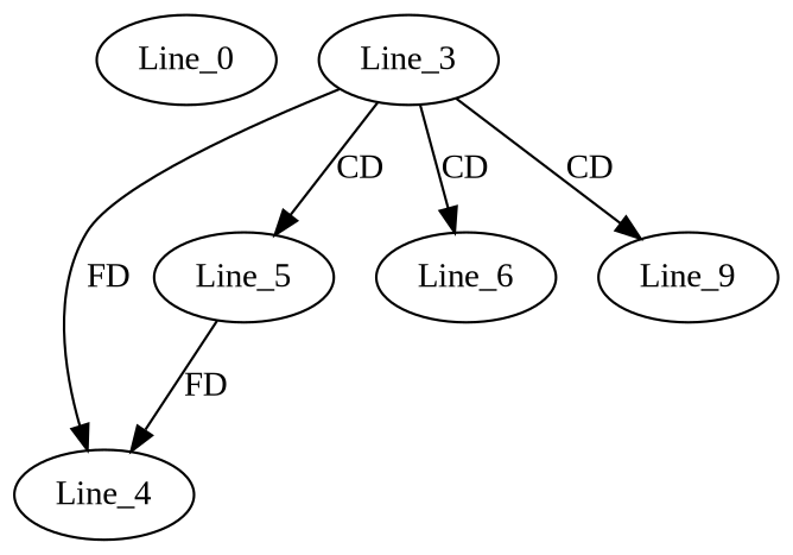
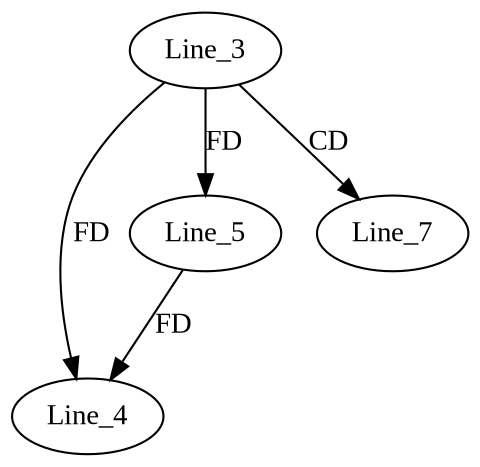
  digraph {
    fontname="Liberation Serif"
    node [fontname="Liberation Serif"]
    edge [fontname="Liberation Serif"]
-   Line_0
    Line_3
    Line_4
    Line_5
-   Line_6
-   Line_7 [label=Line_9]
+   Line_7
    Line_3 -> Line_4 [label=FD]
-   Line_3 -> Line_5 [label=CD]
-   Line_3 -> Line_6 [label=CD]
+   Line_3 -> Line_5 [label=FD]
    Line_3 -> Line_7 [label=CD]
    Line_5 -> Line_4 [label=FD]
  }
